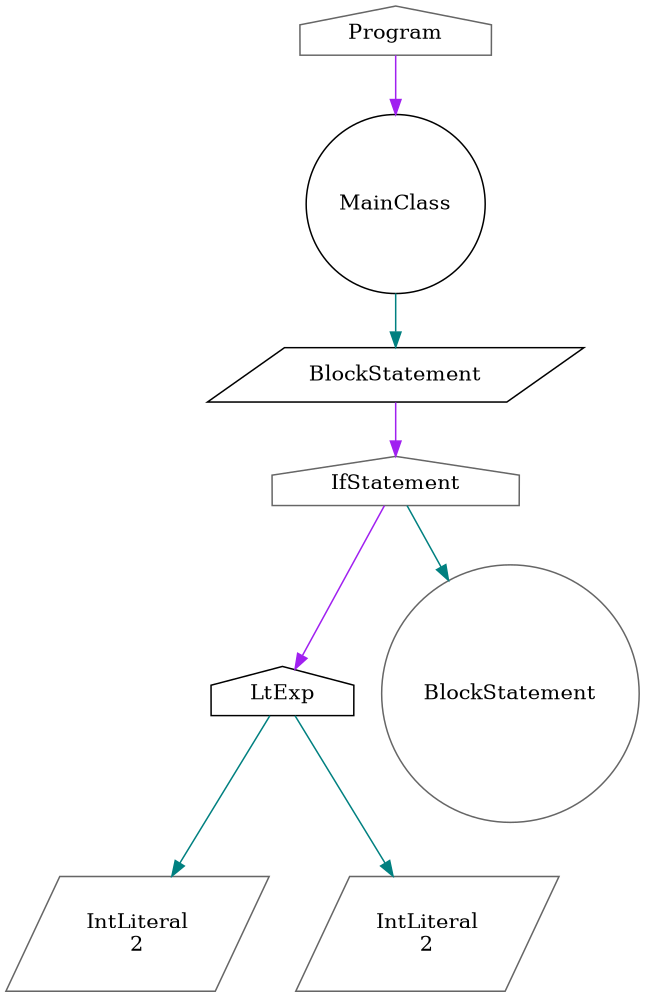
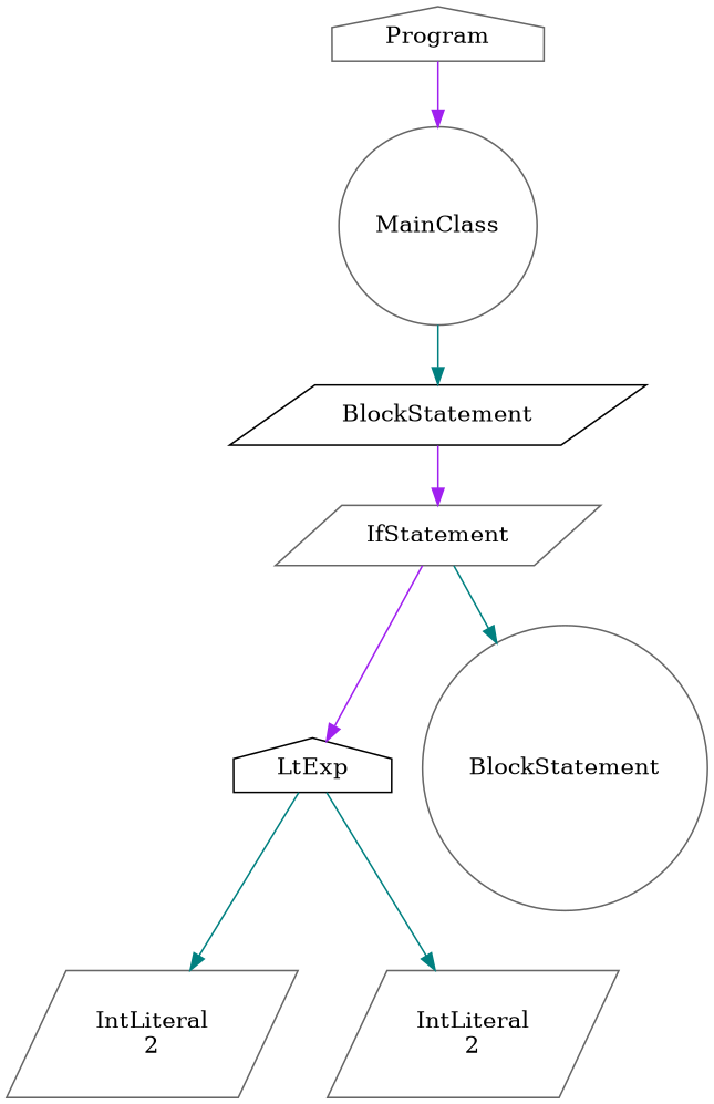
  digraph {
    node [color=gray40 shape=house]
    edge [color=teal]
    n1 [label=Program]
-   n2 [color=black label=MainClass shape=circle]
+   n2 [label=MainClass shape=circle]
    n3 [color=black label=BlockStatement shape=parallelogram]
-   n4 [label=IfStatement]
+   n4 [label=IfStatement shape=parallelogram]
    n5 [color=black label=LtExp]
    n6 [label=BlockStatement shape=circle]
    n7 [label="IntLiteral\n2" shape=parallelogram]
    n8 [label="IntLiteral\n2" shape=parallelogram]
    n1 -> n2 [color=purple]
    n2 -> n3
    n3 -> n4 [color=purple]
    n4 -> n5 [color=purple]
    n4 -> n6
    n5 -> n7
    n5 -> n8
  }
